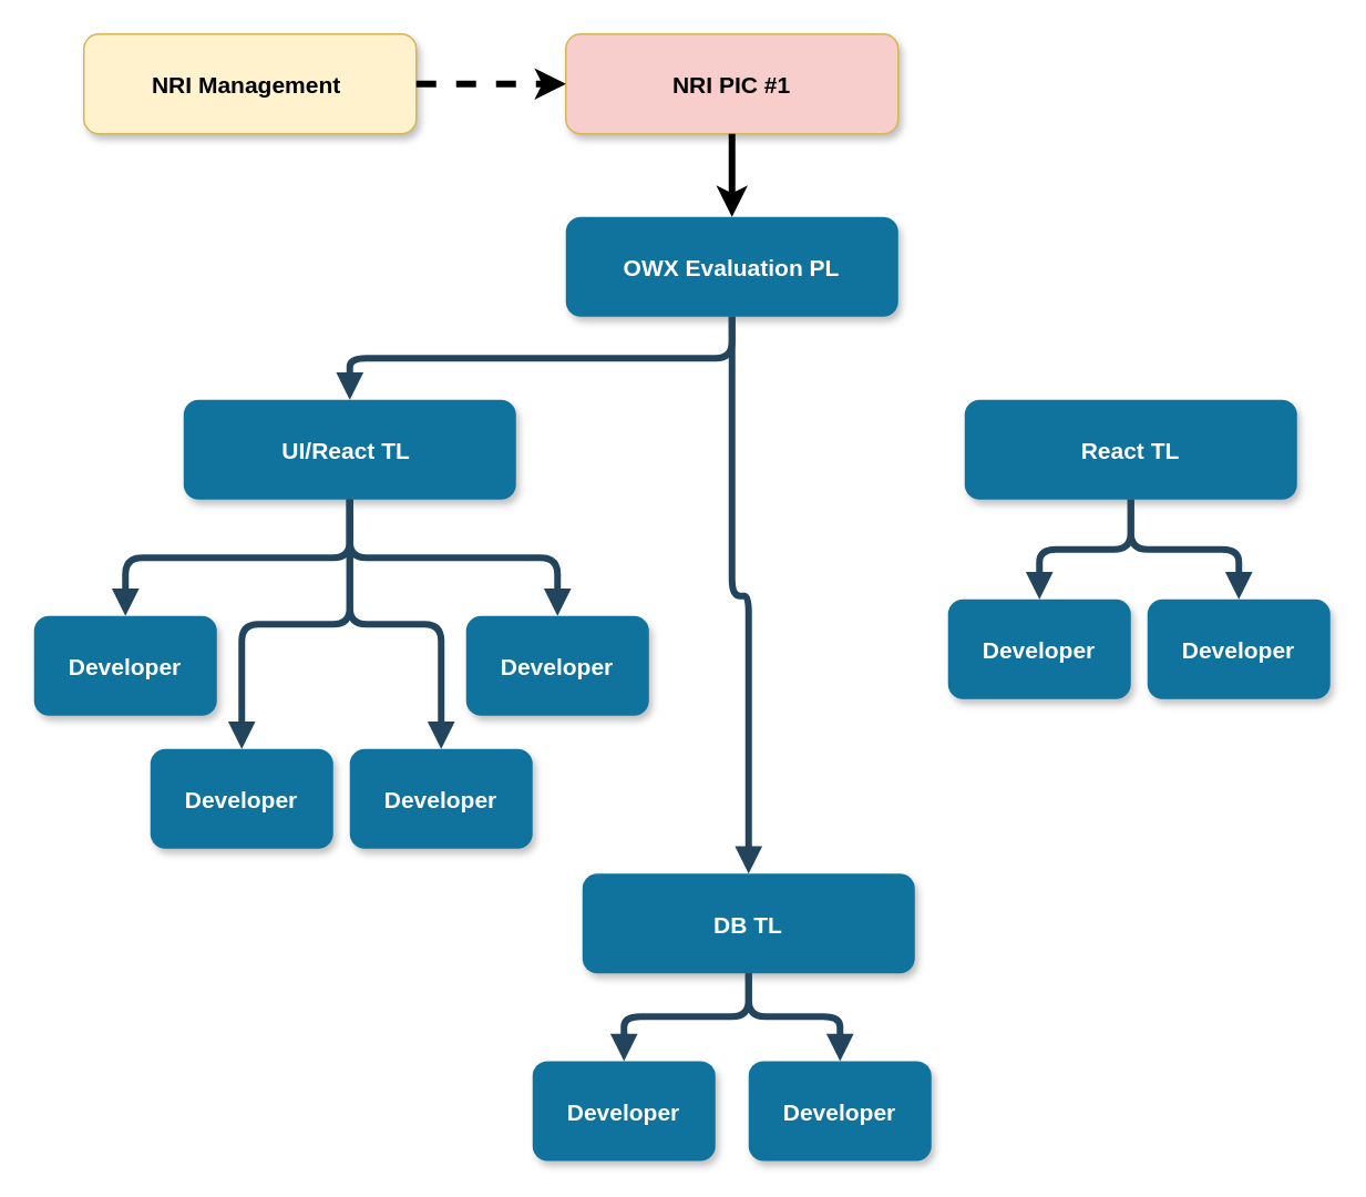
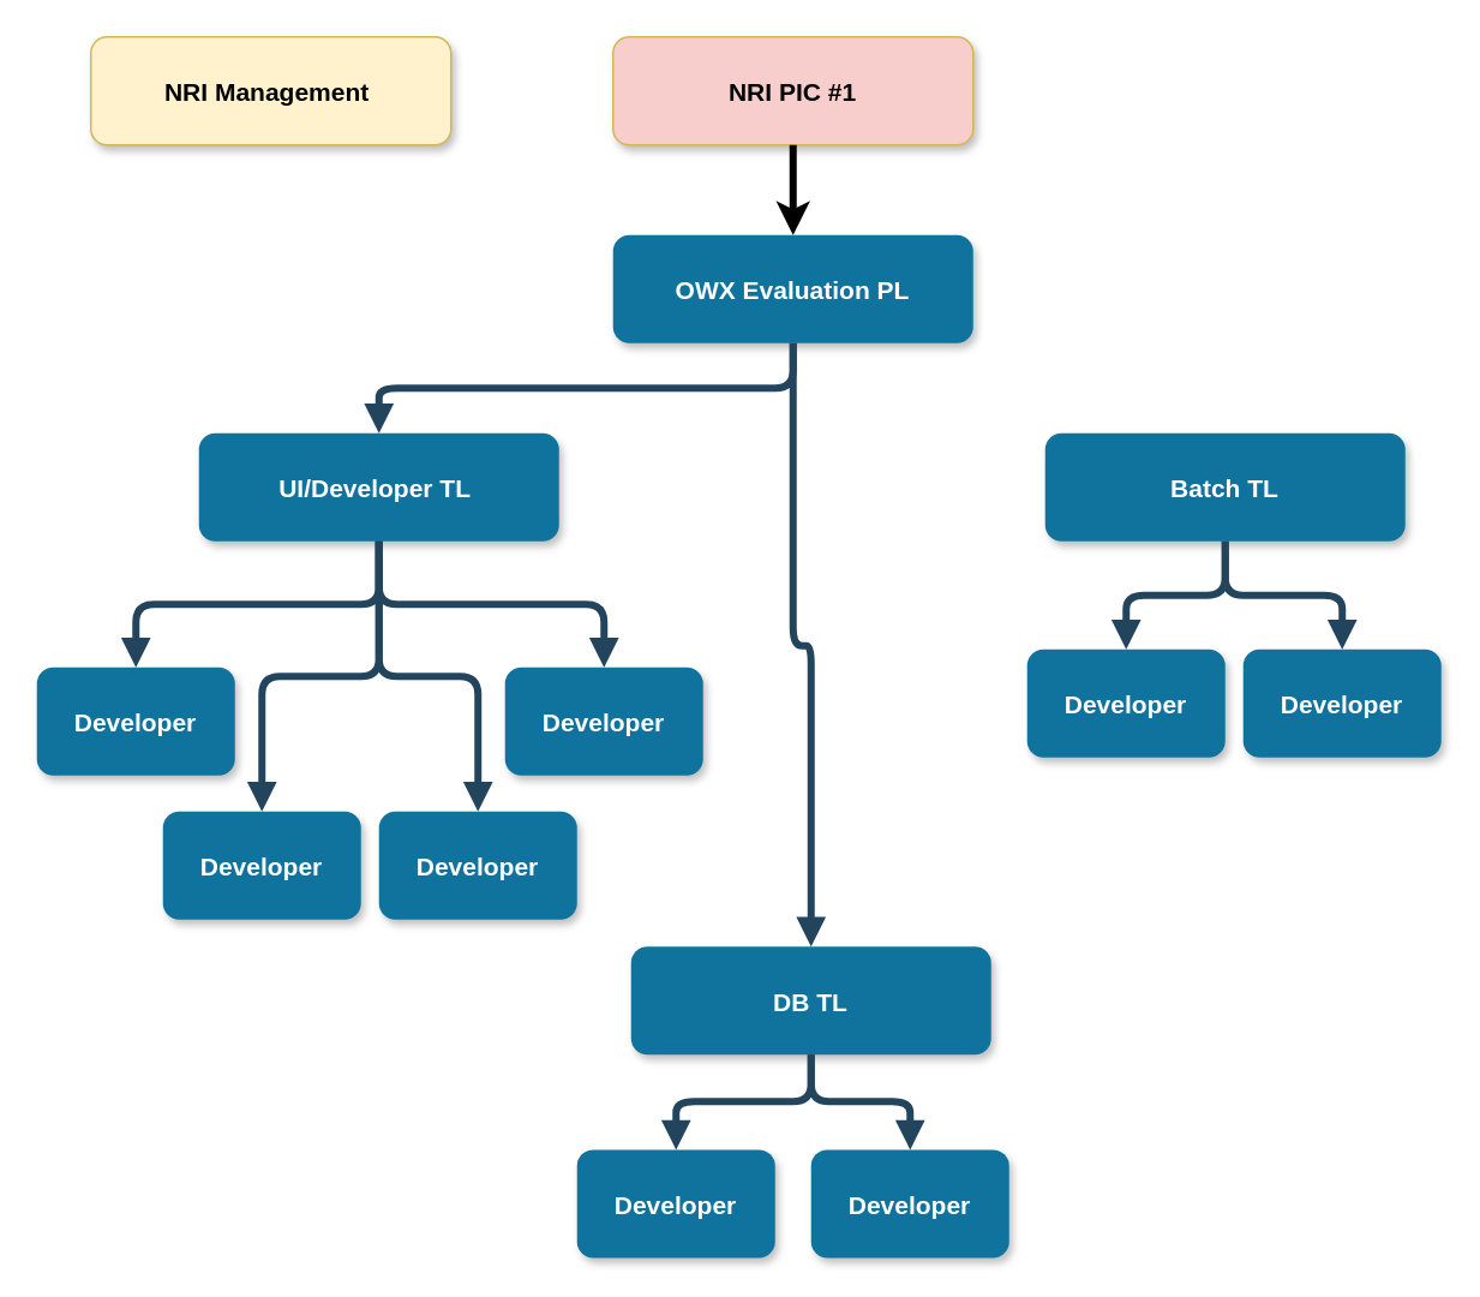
  <mxCell id="0" />
  <mxCell id="1" parent="0" />
  <mxCell id="2" value="OWX Evaluation PL" style="rounded=1;fillColor=#10739E;strokeColor=none;shadow=1;gradientColor=none;fontStyle=1;fontColor=#FFFFFF;fontSize=14;" parent="1" vertex="1"><mxGeometry x="340" y="130" width="200" height="60" as="geometry" /></mxCell>
- <mxCell id="3" value="UI/React TL " style="rounded=1;fillColor=#10739E;strokeColor=none;shadow=1;gradientColor=none;fontStyle=1;fontColor=#FFFFFF;fontSize=14;" parent="1" vertex="1"><mxGeometry x="110" y="240" width="200" height="60" as="geometry" /></mxCell>
+ <mxCell id="3" value="UI/Developer TL " style="rounded=1;fillColor=#10739E;strokeColor=none;shadow=1;gradientColor=none;fontStyle=1;fontColor=#FFFFFF;fontSize=14;" parent="1" vertex="1"><mxGeometry x="110" y="240" width="200" height="60" as="geometry" /></mxCell>
  <mxCell id="4" value="Developer" style="rounded=1;fillColor=#10739E;strokeColor=none;shadow=1;gradientColor=none;fontStyle=1;fontColor=#FFFFFF;fontSize=14;" parent="1" vertex="1"><mxGeometry x="20" y="370" width="110" height="60" as="geometry" /></mxCell>
  <mxCell id="5" value="" style="edgeStyle=elbowEdgeStyle;elbow=vertical;strokeWidth=4;endArrow=block;endFill=1;fontStyle=1;strokeColor=#23445D;" parent="1" source="2" target="3" edge="1"><mxGeometry x="22" y="165.5" width="100" height="100" as="geometry"><mxPoint x="32" y="225.5" as="sourcePoint" /><mxPoint x="132" y="125.5" as="targetPoint" /></mxGeometry></mxCell>
  <mxCell id="6" value="" style="edgeStyle=elbowEdgeStyle;elbow=vertical;strokeWidth=4;endArrow=block;endFill=1;fontStyle=1;strokeColor=#23445D;entryX=0.5;entryY=0;entryDx=0;entryDy=0;exitX=0.5;exitY=1;exitDx=0;exitDy=0;" parent="1" source="3" target="9" edge="1"><mxGeometry x="22" y="165.5" width="100" height="100" as="geometry"><mxPoint x="230" y="320" as="sourcePoint" /><mxPoint x="522" y="385.5" as="targetPoint" /></mxGeometry></mxCell>
  <mxCell id="7" value="Developer" style="rounded=1;fillColor=#10739E;strokeColor=none;shadow=1;gradientColor=none;fontStyle=1;fontColor=#FFFFFF;fontSize=14;" parent="1" vertex="1"><mxGeometry x="90" y="450" width="110" height="60" as="geometry" /></mxCell>
  <mxCell id="8" value="Developer" style="rounded=1;fillColor=#10739E;strokeColor=none;shadow=1;gradientColor=none;fontStyle=1;fontColor=#FFFFFF;fontSize=14;" parent="1" vertex="1"><mxGeometry x="210" y="450" width="110" height="60" as="geometry" /></mxCell>
  <mxCell id="9" value="Developer" style="rounded=1;fillColor=#10739E;strokeColor=none;shadow=1;gradientColor=none;fontStyle=1;fontColor=#FFFFFF;fontSize=14;" parent="1" vertex="1"><mxGeometry x="280" y="370" width="110" height="60" as="geometry" /></mxCell>
  <mxCell id="10" value="" style="edgeStyle=elbowEdgeStyle;elbow=vertical;strokeWidth=4;endArrow=block;endFill=1;fontStyle=1;strokeColor=#23445D;entryX=0.5;entryY=0;entryDx=0;entryDy=0;exitX=0.5;exitY=1;exitDx=0;exitDy=0;" parent="1" source="3" target="8" edge="1"><mxGeometry x="22" y="165.5" width="100" height="100" as="geometry"><mxPoint x="200" y="310" as="sourcePoint" /><mxPoint x="447" y="380" as="targetPoint" /></mxGeometry></mxCell>
  <mxCell id="11" value="" style="edgeStyle=elbowEdgeStyle;elbow=vertical;strokeWidth=4;endArrow=block;endFill=1;fontStyle=1;strokeColor=#23445D;entryX=0.5;entryY=0;entryDx=0;entryDy=0;exitX=0.5;exitY=1;exitDx=0;exitDy=0;" parent="1" source="3" target="7" edge="1"><mxGeometry x="22" y="165.5" width="100" height="100" as="geometry"><mxPoint x="-30" y="300" as="sourcePoint" /><mxPoint x="217" y="370" as="targetPoint" /></mxGeometry></mxCell>
  <mxCell id="12" value="" style="edgeStyle=elbowEdgeStyle;elbow=vertical;strokeWidth=4;endArrow=block;endFill=1;fontStyle=1;strokeColor=#23445D;entryX=0.5;entryY=0;entryDx=0;entryDy=0;exitX=0.5;exitY=1;exitDx=0;exitDy=0;" parent="1" source="3" target="4" edge="1"><mxGeometry x="22" y="165.5" width="100" height="100" as="geometry"><mxPoint x="210" y="300" as="sourcePoint" /><mxPoint x="457" y="370" as="targetPoint" /></mxGeometry></mxCell>
  <mxCell id="13" value="DB TL" style="rounded=1;fillColor=#10739E;strokeColor=none;shadow=1;gradientColor=none;fontStyle=1;fontColor=#FFFFFF;fontSize=14;" parent="1" vertex="1"><mxGeometry x="350" y="525" width="200" height="60" as="geometry" /></mxCell>
  <mxCell id="14" value="Developer" style="rounded=1;fillColor=#10739E;strokeColor=none;shadow=1;gradientColor=none;fontStyle=1;fontColor=#FFFFFF;fontSize=14;" parent="1" vertex="1"><mxGeometry x="320" y="637.75" width="110" height="60" as="geometry" /></mxCell>
  <mxCell id="15" value="" style="edgeStyle=elbowEdgeStyle;elbow=vertical;strokeWidth=4;endArrow=block;endFill=1;fontStyle=1;strokeColor=#23445D;exitX=0.5;exitY=1;exitDx=0;exitDy=0;" parent="1" source="2" target="13" edge="1"><mxGeometry x="22" y="165.5" width="100" height="100" as="geometry"><mxPoint x="960" y="225.5" as="sourcePoint" /><mxPoint x="622" y="125" as="targetPoint" /></mxGeometry></mxCell>
  <mxCell id="16" value="" style="edgeStyle=elbowEdgeStyle;elbow=vertical;strokeWidth=4;endArrow=block;endFill=1;fontStyle=1;strokeColor=#23445D;entryX=0.5;entryY=0;entryDx=0;entryDy=0;exitX=0.5;exitY=1;exitDx=0;exitDy=0;" parent="1" source="13" target="17" edge="1"><mxGeometry x="22" y="165.5" width="100" height="100" as="geometry"><mxPoint x="460" y="590" as="sourcePoint" /><mxPoint x="752" y="655.5" as="targetPoint" /></mxGeometry></mxCell>
  <mxCell id="17" value="Developer" style="rounded=1;fillColor=#10739E;strokeColor=none;shadow=1;gradientColor=none;fontStyle=1;fontColor=#FFFFFF;fontSize=14;" parent="1" vertex="1"><mxGeometry x="450" y="637.75" width="110" height="60" as="geometry" /></mxCell>
  <mxCell id="18" value="" style="edgeStyle=elbowEdgeStyle;elbow=vertical;strokeWidth=4;endArrow=block;endFill=1;fontStyle=1;strokeColor=#23445D;entryX=0.5;entryY=0;entryDx=0;entryDy=0;exitX=0.5;exitY=1;exitDx=0;exitDy=0;" parent="1" source="13" target="14" edge="1"><mxGeometry x="22" y="165.5" width="100" height="100" as="geometry"><mxPoint x="440" y="570" as="sourcePoint" /><mxPoint x="687" y="640" as="targetPoint" /></mxGeometry></mxCell>
- <mxCell id="19" value="React TL" style="rounded=1;fillColor=#10739E;strokeColor=none;shadow=1;gradientColor=none;fontStyle=1;fontColor=#FFFFFF;fontSize=14;" parent="1" vertex="1"><mxGeometry x="580" y="240" width="200" height="60" as="geometry" /></mxCell>
+ <mxCell id="19" value="Batch TL" style="rounded=1;fillColor=#10739E;strokeColor=none;shadow=1;gradientColor=none;fontStyle=1;fontColor=#FFFFFF;fontSize=14;" parent="1" vertex="1"><mxGeometry x="580" y="240" width="200" height="60" as="geometry" /></mxCell>
  <mxCell id="20" value="Developer" style="rounded=1;fillColor=#10739E;strokeColor=none;shadow=1;gradientColor=none;fontStyle=1;fontColor=#FFFFFF;fontSize=14;" parent="1" vertex="1"><mxGeometry x="570" y="360" width="110" height="60" as="geometry" /></mxCell>
  <mxCell id="21" value="Developer" style="rounded=1;fillColor=#10739E;strokeColor=none;shadow=1;gradientColor=none;fontStyle=1;fontColor=#FFFFFF;fontSize=14;" parent="1" vertex="1"><mxGeometry x="690" y="360" width="110" height="60" as="geometry" /></mxCell>
  <mxCell id="22" value="" style="edgeStyle=elbowEdgeStyle;elbow=vertical;strokeWidth=4;endArrow=block;endFill=1;fontStyle=1;strokeColor=#23445D;entryX=0.5;entryY=0;entryDx=0;entryDy=0;exitX=0.5;exitY=1;exitDx=0;exitDy=0;" parent="1" source="19" target="21" edge="1"><mxGeometry x="22" y="165.5" width="100" height="100" as="geometry"><mxPoint x="670" y="310" as="sourcePoint" /><mxPoint x="917" y="380" as="targetPoint" /></mxGeometry></mxCell>
  <mxCell id="23" value="" style="edgeStyle=elbowEdgeStyle;elbow=vertical;strokeWidth=4;endArrow=block;endFill=1;fontStyle=1;strokeColor=#23445D;entryX=0.5;entryY=0;entryDx=0;entryDy=0;exitX=0.5;exitY=1;exitDx=0;exitDy=0;" parent="1" source="19" target="20" edge="1"><mxGeometry x="22" y="165.5" width="100" height="100" as="geometry"><mxPoint x="440" y="300" as="sourcePoint" /><mxPoint x="687" y="370" as="targetPoint" /></mxGeometry></mxCell>
  <mxCell id="24" value="NRI PIC #1" style="rounded=1;fillColor=#f8cecc;strokeColor=#d6b656;shadow=1;fontStyle=1;fontSize=14;" parent="1" vertex="1"><mxGeometry x="340" y="20" width="200" height="60" as="geometry" /></mxCell>
  <mxCell id="25" value="NRI Management " style="rounded=1;fillColor=#fff2cc;strokeColor=#d6b656;shadow=1;fontStyle=1;fontSize=14;" parent="1" vertex="1"><mxGeometry x="50" y="20" width="200" height="60" as="geometry" /></mxCell>
- <mxCell id="26" style="edgeStyle=orthogonalEdgeStyle;rounded=0;orthogonalLoop=1;jettySize=auto;html=1;strokeWidth=4;dashed=1;entryX=0;entryY=0.5;entryDx=0;entryDy=0;exitX=1;exitY=0.5;exitDx=0;exitDy=0;" parent="1" source="25" target="24" edge="1"><mxGeometry relative="1" as="geometry"><mxPoint x="250" y="80" as="sourcePoint" /><mxPoint x="290" y="60" as="targetPoint" /></mxGeometry></mxCell>
  <mxCell id="27" style="edgeStyle=orthogonalEdgeStyle;rounded=0;orthogonalLoop=1;jettySize=auto;html=1;exitX=0.5;exitY=1;exitDx=0;exitDy=0;entryX=0.5;entryY=0;entryDx=0;entryDy=0;strokeWidth=4;" parent="1" source="24" target="2" edge="1"><mxGeometry relative="1" as="geometry"><mxPoint x="250" y="180" as="sourcePoint" /><mxPoint x="360" y="180" as="targetPoint" /></mxGeometry></mxCell>
